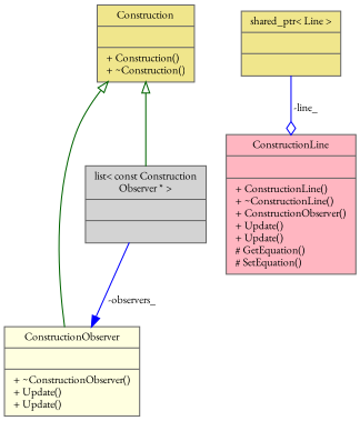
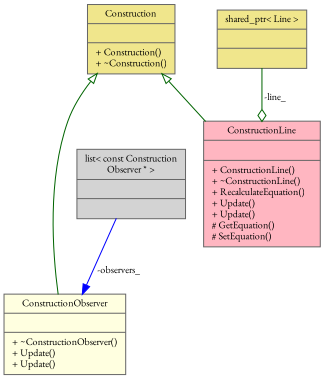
  digraph {
    fontname="EB Garamond"
    node [color=gray40 fillcolor=khaki fontname="EB Garamond" fontsize=10 shape=record style=filled]
    edge [color=darkgreen fontname="EB Garamond" fontsize=10 labelfontname=Helvetica labelfontsize=10 style=solid]
-   n1 [fillcolor=lightpink fontcolor=black height=0.2 label="{ConstructionLine\n||+ ConstructionLine()\l+ ~ConstructionLine()\l+ ConstructionObserver()\l+ Update()\l+ Update()\l# GetEquation()\l# SetEquation()\l}" width=0.4]
+   n1 [fillcolor=lightpink fontcolor=black height=0.2 label="{ConstructionLine\n||+ ConstructionLine()\l+ ~ConstructionLine()\l+ RecalculateEquation()\l+ Update()\l+ Update()\l# GetEquation()\l# SetEquation()\l}" width=0.4]
    n2 [height=0.2 label="{Construction\n||+ Construction()\l+ ~Construction()\l}" width=0.4]
    n3 [fillcolor=lightyellow height=0.2 label="{ConstructionObserver\n||+ ~ConstructionObserver()\l+ Update()\l+ Update()\l}" width=0.4]
    n4 [fillcolor=lightgrey height=0.2 label="{list\< const Construction\lObserver * \>\n||}" width=0.4]
    n5 [height=0.2 label="{shared_ptr\< Line \>\n||}" width=0.4]
-   n2 -> n4 [arrowtail=onormal dir=back]
+   n2 -> n1 [arrowtail=onormal dir=back]
    n2 -> n3 [arrowtail=onormal dir=back]
    n4 -> n3 [arrowhead=normal color=blue label=" -observers_"]
-   n5 -> n1 [arrowhead=odiamond color=blue label=" -line_"]
+   n5 -> n1 [arrowhead=odiamond label=" -line_"]
  }
